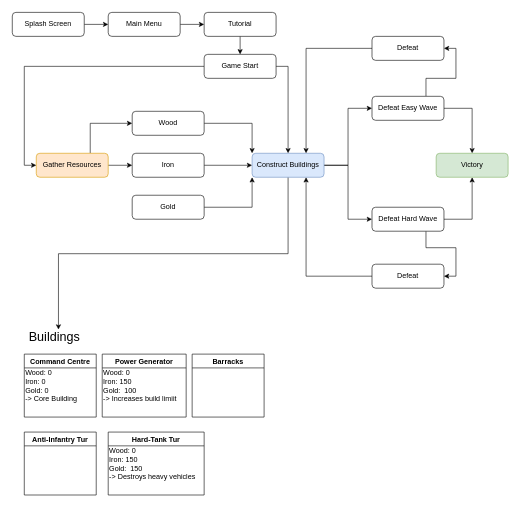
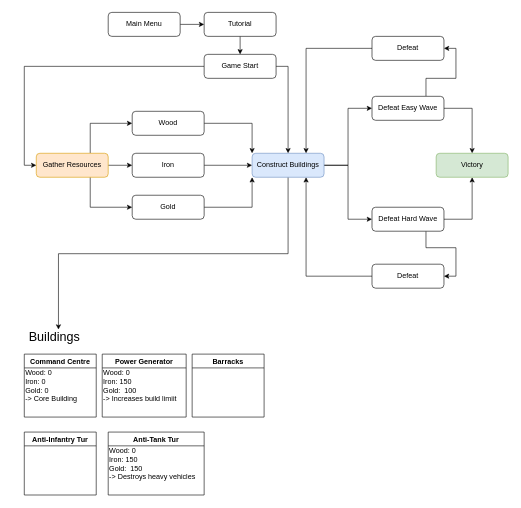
  <mxCell id="0" />
  <mxCell id="1" parent="0" />
  <mxCell id="2" style="edgeStyle=orthogonalEdgeStyle;rounded=0;orthogonalLoop=1;jettySize=auto;html=1;exitX=1;exitY=0.5;exitDx=0;exitDy=0;entryX=0;entryY=0.5;entryDx=0;entryDy=0;" edge="1" parent="1" source="3" target="7"><mxGeometry relative="1" as="geometry" /></mxCell>
  <mxCell id="3" value="Main Menu" style="rounded=1;whiteSpace=wrap;html=1;fontSize=12;glass=0;strokeWidth=1;shadow=0;" parent="1" vertex="1"><mxGeometry x="180" width="120" height="40" as="geometry" y="20" /></mxCell>
- <mxCell id="4" style="edgeStyle=orthogonalEdgeStyle;rounded=0;orthogonalLoop=1;jettySize=auto;html=1;exitX=1;exitY=0.5;exitDx=0;exitDy=0;entryX=0;entryY=0.5;entryDx=0;entryDy=0;" edge="1" parent="1" source="5" target="3"><mxGeometry relative="1" as="geometry" /></mxCell>
- <mxCell id="5" value="Splash Screen" style="rounded=1;whiteSpace=wrap;html=1;fontSize=12;glass=0;strokeWidth=1;shadow=0;" vertex="1" parent="1"><mxGeometry width="120" height="40" as="geometry" x="20" y="20" /></mxCell>
  <mxCell id="6" style="edgeStyle=orthogonalEdgeStyle;rounded=0;orthogonalLoop=1;jettySize=auto;html=1;exitX=0.5;exitY=1;exitDx=0;exitDy=0;entryX=0.5;entryY=0;entryDx=0;entryDy=0;" edge="1" parent="1" source="7" target="20"><mxGeometry relative="1" as="geometry" /></mxCell>
  <mxCell id="7" value="Tutorial" style="rounded=1;whiteSpace=wrap;html=1;fontSize=12;glass=0;strokeWidth=1;shadow=0;" vertex="1" parent="1"><mxGeometry x="340" width="120" height="40" as="geometry" y="20" /></mxCell>
  <mxCell id="8" style="edgeStyle=orthogonalEdgeStyle;rounded=0;orthogonalLoop=1;jettySize=auto;html=1;exitX=0.75;exitY=0;exitDx=0;exitDy=0;entryX=0;entryY=0.5;entryDx=0;entryDy=0;" edge="1" parent="1" source="11" target="13"><mxGeometry relative="1" as="geometry" /></mxCell>
+ <mxCell id="9" style="edgeStyle=orthogonalEdgeStyle;rounded=0;orthogonalLoop=1;jettySize=auto;html=1;exitX=0.75;exitY=1;exitDx=0;exitDy=0;entryX=0;entryY=0.5;entryDx=0;entryDy=0;" edge="1" parent="1" source="11" target="17"><mxGeometry relative="1" as="geometry" /></mxCell>
  <mxCell id="10" style="edgeStyle=orthogonalEdgeStyle;rounded=0;orthogonalLoop=1;jettySize=auto;html=1;exitX=1;exitY=0.5;exitDx=0;exitDy=0;entryX=0;entryY=0.5;entryDx=0;entryDy=0;" edge="1" parent="1" source="11" target="15"><mxGeometry relative="1" as="geometry" /></mxCell>
  <mxCell id="11" value="Gather Resources" style="rounded=1;whiteSpace=wrap;html=1;fontSize=12;glass=0;strokeWidth=1;shadow=0;fillColor=#ffe6cc;strokeColor=#d79b00;" vertex="1" parent="1"><mxGeometry x="60" y="255" width="120" height="40" as="geometry" /></mxCell>
  <mxCell id="12" style="edgeStyle=orthogonalEdgeStyle;rounded=0;orthogonalLoop=1;jettySize=auto;html=1;exitX=1;exitY=0.5;exitDx=0;exitDy=0;entryX=0;entryY=0;entryDx=0;entryDy=0;" edge="1" parent="1" source="13" target="24"><mxGeometry relative="1" as="geometry" /></mxCell>
  <mxCell id="13" value="Wood" style="rounded=1;whiteSpace=wrap;html=1;fontSize=12;glass=0;strokeWidth=1;shadow=0;" vertex="1" parent="1"><mxGeometry x="220" y="185" width="120" height="40" as="geometry" /></mxCell>
  <mxCell id="14" style="edgeStyle=orthogonalEdgeStyle;rounded=0;orthogonalLoop=1;jettySize=auto;html=1;exitX=1;exitY=0.5;exitDx=0;exitDy=0;entryX=0;entryY=0.5;entryDx=0;entryDy=0;" edge="1" parent="1" source="15" target="24"><mxGeometry relative="1" as="geometry" /></mxCell>
  <mxCell id="15" value="Iron" style="rounded=1;whiteSpace=wrap;html=1;fontSize=12;glass=0;strokeWidth=1;shadow=0;" vertex="1" parent="1"><mxGeometry x="220" y="255" width="120" height="40" as="geometry" /></mxCell>
  <mxCell id="16" style="edgeStyle=orthogonalEdgeStyle;rounded=0;orthogonalLoop=1;jettySize=auto;html=1;exitX=1;exitY=0.5;exitDx=0;exitDy=0;entryX=0;entryY=1;entryDx=0;entryDy=0;" edge="1" parent="1" source="17" target="24"><mxGeometry relative="1" as="geometry" /></mxCell>
  <mxCell id="17" value="Gold" style="rounded=1;whiteSpace=wrap;html=1;fontSize=12;glass=0;strokeWidth=1;shadow=0;" vertex="1" parent="1"><mxGeometry x="220" y="325" width="120" height="40" as="geometry" /></mxCell>
  <mxCell id="18" style="edgeStyle=orthogonalEdgeStyle;rounded=0;orthogonalLoop=1;jettySize=auto;html=1;exitX=0;exitY=0.5;exitDx=0;exitDy=0;entryX=0;entryY=0.5;entryDx=0;entryDy=0;" edge="1" parent="1" source="20" target="11"><mxGeometry relative="1" as="geometry" /></mxCell>
  <mxCell id="19" style="edgeStyle=orthogonalEdgeStyle;rounded=0;orthogonalLoop=1;jettySize=auto;html=1;exitX=1;exitY=0.5;exitDx=0;exitDy=0;entryX=0.5;entryY=0;entryDx=0;entryDy=0;" edge="1" parent="1" source="20" target="24"><mxGeometry relative="1" as="geometry" /></mxCell>
  <mxCell id="20" value="Game Start" style="rounded=1;whiteSpace=wrap;html=1;fontSize=12;glass=0;strokeWidth=1;shadow=0;" vertex="1" parent="1"><mxGeometry x="340" y="90" width="120" height="40" as="geometry" /></mxCell>
  <mxCell id="21" style="edgeStyle=orthogonalEdgeStyle;rounded=0;orthogonalLoop=1;jettySize=auto;html=1;exitX=1;exitY=0.5;exitDx=0;exitDy=0;entryX=0;entryY=0.5;entryDx=0;entryDy=0;" edge="1" parent="1" source="24" target="30"><mxGeometry relative="1" as="geometry" /></mxCell>
  <mxCell id="22" style="edgeStyle=orthogonalEdgeStyle;rounded=0;orthogonalLoop=1;jettySize=auto;html=1;exitX=1;exitY=0.5;exitDx=0;exitDy=0;entryX=0;entryY=0.5;entryDx=0;entryDy=0;" edge="1" parent="1" source="24" target="27"><mxGeometry relative="1" as="geometry" /></mxCell>
  <mxCell id="23" style="edgeStyle=orthogonalEdgeStyle;rounded=0;orthogonalLoop=1;jettySize=auto;html=1;exitX=0.5;exitY=1;exitDx=0;exitDy=0;entryX=0.57;entryY=-0.05;entryDx=0;entryDy=0;entryPerimeter=0;" edge="1" parent="1" source="24" target="44"><mxGeometry relative="1" as="geometry" /></mxCell>
  <mxCell id="24" value="Construct Buildings" style="rounded=1;whiteSpace=wrap;html=1;fontSize=12;glass=0;strokeWidth=1;shadow=0;fillColor=#dae8fc;strokeColor=#6c8ebf;" vertex="1" parent="1"><mxGeometry x="420" y="255" width="120" height="40" as="geometry" /></mxCell>
  <mxCell id="25" style="edgeStyle=orthogonalEdgeStyle;rounded=0;orthogonalLoop=1;jettySize=auto;html=1;exitX=1;exitY=0.5;exitDx=0;exitDy=0;entryX=0.5;entryY=0;entryDx=0;entryDy=0;" edge="1" parent="1" source="27" target="31"><mxGeometry relative="1" as="geometry" /></mxCell>
  <mxCell id="26" style="edgeStyle=orthogonalEdgeStyle;rounded=0;orthogonalLoop=1;jettySize=auto;html=1;exitX=0.75;exitY=0;exitDx=0;exitDy=0;entryX=1;entryY=0.5;entryDx=0;entryDy=0;" edge="1" parent="1" source="27" target="33"><mxGeometry relative="1" as="geometry" /></mxCell>
  <mxCell id="27" value="Defeat Easy Wave" style="rounded=1;whiteSpace=wrap;html=1;fontSize=12;glass=0;strokeWidth=1;shadow=0;" vertex="1" parent="1"><mxGeometry x="620" y="160" width="120" height="40" as="geometry" /></mxCell>
  <mxCell id="28" style="edgeStyle=orthogonalEdgeStyle;rounded=0;orthogonalLoop=1;jettySize=auto;html=1;entryX=0.5;entryY=1;entryDx=0;entryDy=0;" edge="1" parent="1" source="30" target="31"><mxGeometry relative="1" as="geometry"><Array as="points"><mxPoint x="787" y="365" /></Array></mxGeometry></mxCell>
  <mxCell id="29" style="edgeStyle=orthogonalEdgeStyle;rounded=0;orthogonalLoop=1;jettySize=auto;html=1;exitX=0.75;exitY=1;exitDx=0;exitDy=0;entryX=1;entryY=0.5;entryDx=0;entryDy=0;" edge="1" parent="1" source="30" target="35"><mxGeometry relative="1" as="geometry" /></mxCell>
  <mxCell id="30" value="Defeat Hard Wave" style="rounded=1;whiteSpace=wrap;html=1;fontSize=12;glass=0;strokeWidth=1;shadow=0;" vertex="1" parent="1"><mxGeometry x="620" y="345" width="120" height="40" as="geometry" /></mxCell>
  <mxCell id="31" value="Victory" style="rounded=1;whiteSpace=wrap;html=1;fontSize=12;glass=0;strokeWidth=1;shadow=0;fillColor=#d5e8d4;strokeColor=#82b366;" vertex="1" parent="1"><mxGeometry x="727" y="255" width="120" height="40" as="geometry" /></mxCell>
  <mxCell id="32" style="edgeStyle=orthogonalEdgeStyle;rounded=0;orthogonalLoop=1;jettySize=auto;html=1;exitX=0;exitY=0.5;exitDx=0;exitDy=0;entryX=0.75;entryY=0;entryDx=0;entryDy=0;" edge="1" parent="1" source="33" target="24"><mxGeometry relative="1" as="geometry" /></mxCell>
  <mxCell id="33" value="Defeat" style="rounded=1;whiteSpace=wrap;html=1;fontSize=12;glass=0;strokeWidth=1;shadow=0;" vertex="1" parent="1"><mxGeometry x="620" y="60" width="120" height="40" as="geometry" /></mxCell>
  <mxCell id="34" style="edgeStyle=orthogonalEdgeStyle;rounded=0;orthogonalLoop=1;jettySize=auto;html=1;exitX=0;exitY=0.5;exitDx=0;exitDy=0;entryX=0.75;entryY=1;entryDx=0;entryDy=0;" edge="1" parent="1" source="35" target="24"><mxGeometry relative="1" as="geometry" /></mxCell>
  <mxCell id="35" value="Defeat" style="rounded=1;whiteSpace=wrap;html=1;fontSize=12;glass=0;strokeWidth=1;shadow=0;" vertex="1" parent="1"><mxGeometry x="620" y="440" width="120" height="40" as="geometry" /></mxCell>
  <mxCell id="36" value="Command Centre" style="swimlane;" vertex="1" parent="1"><mxGeometry x="40" y="590" width="120" height="105" as="geometry" /></mxCell>
  <mxCell id="37" value="Wood: 0&lt;br&gt;Iron: 0&amp;nbsp;&lt;br&gt;Gold: 0&lt;br&gt;-&amp;gt; Core Building" style="text;html=1;align=left;verticalAlign=middle;resizable=0;points=[];autosize=1;strokeColor=none;" vertex="1" parent="36"><mxGeometry y="22.5" width="100" height="60" as="geometry" /></mxCell>
  <mxCell id="38" value="Power Generator" style="swimlane;" vertex="1" parent="1"><mxGeometry x="170" y="590" width="140" height="105" as="geometry" /></mxCell>
  <mxCell id="39" value="Wood: 0&lt;br&gt;Iron: 150&lt;br&gt;Gold:&amp;nbsp; 100&lt;br&gt;-&amp;gt; Increases build limiit&lt;br&gt;" style="text;html=1;align=left;verticalAlign=middle;resizable=0;points=[];autosize=1;strokeColor=none;" vertex="1" parent="38"><mxGeometry y="22.5" width="140" height="60" as="geometry" /></mxCell>
  <mxCell id="40" value="Barracks" style="swimlane;" vertex="1" parent="1"><mxGeometry x="320" y="590" width="120" height="105" as="geometry" /></mxCell>
  <mxCell id="41" value="Anti-Infantry Tur" style="swimlane;" vertex="1" parent="1"><mxGeometry x="40" y="720" width="120" height="105" as="geometry" /></mxCell>
- <mxCell id="42" value="Hard-Tank Tur" style="swimlane;" vertex="1" parent="1"><mxGeometry x="180" y="720" width="160" height="105" as="geometry" /></mxCell>
+ <mxCell id="42" value="Anti-Tank Tur" style="swimlane;" vertex="1" parent="1"><mxGeometry x="180" y="720" width="160" height="105" as="geometry" /></mxCell>
  <mxCell id="43" value="Wood: 0&lt;br&gt;Iron: 150&lt;br&gt;Gold:&amp;nbsp; 150&lt;br&gt;-&amp;gt; Destroys heavy vehicles" style="text;html=1;align=left;verticalAlign=middle;resizable=0;points=[];autosize=1;strokeColor=none;" vertex="1" parent="42"><mxGeometry y="22.5" width="160" height="60" as="geometry" /></mxCell>
  <mxCell id="44" value="&lt;font style=&quot;font-size: 21px&quot;&gt;Buildings&lt;/font&gt;" style="text;html=1;align=center;verticalAlign=middle;resizable=0;points=[];autosize=1;strokeColor=none;" vertex="1" parent="1"><mxGeometry x="40" y="550" width="100" height="20" as="geometry" /></mxCell>
